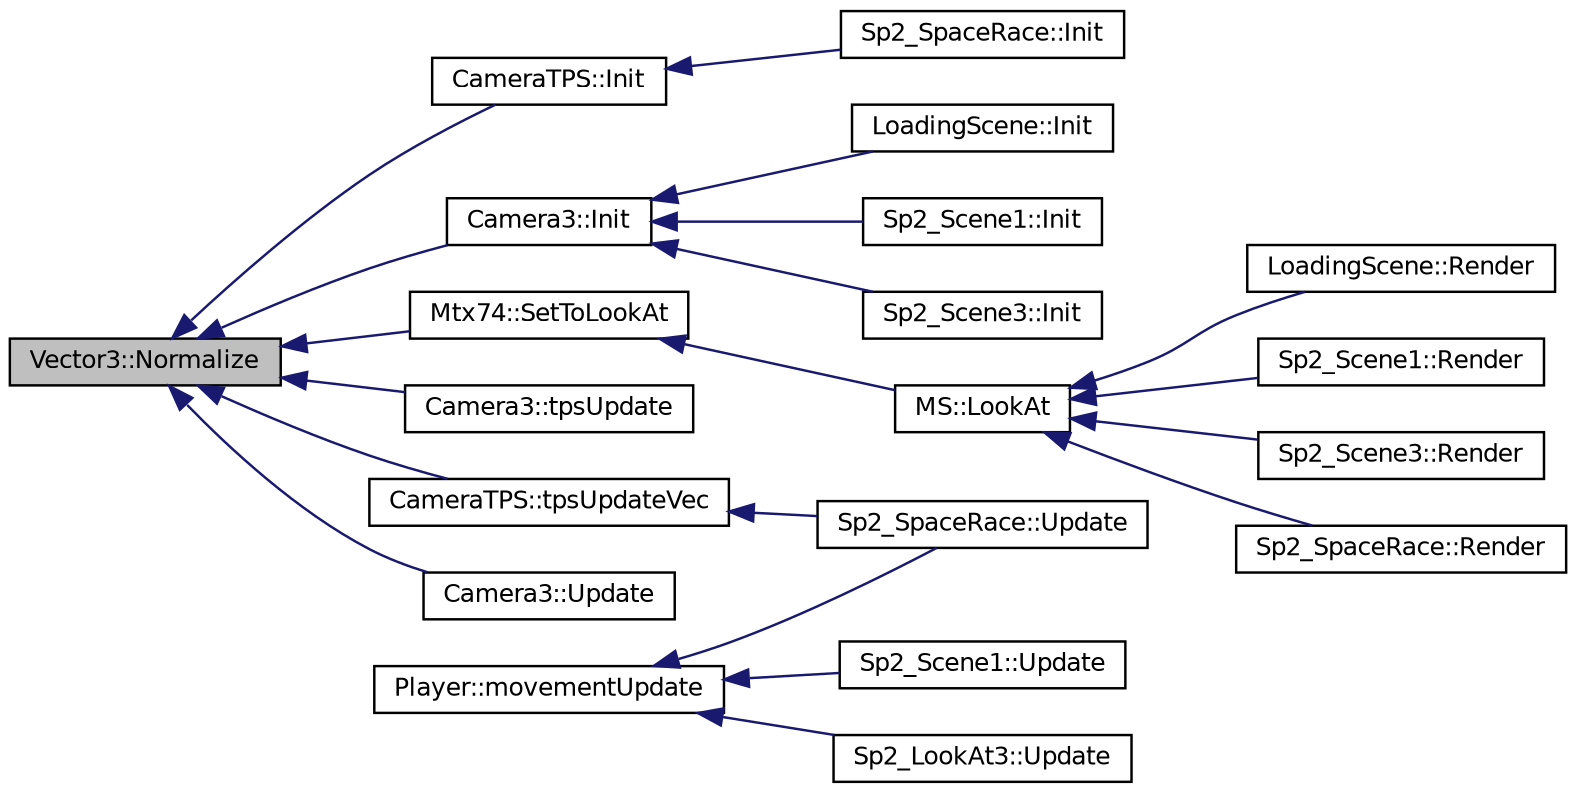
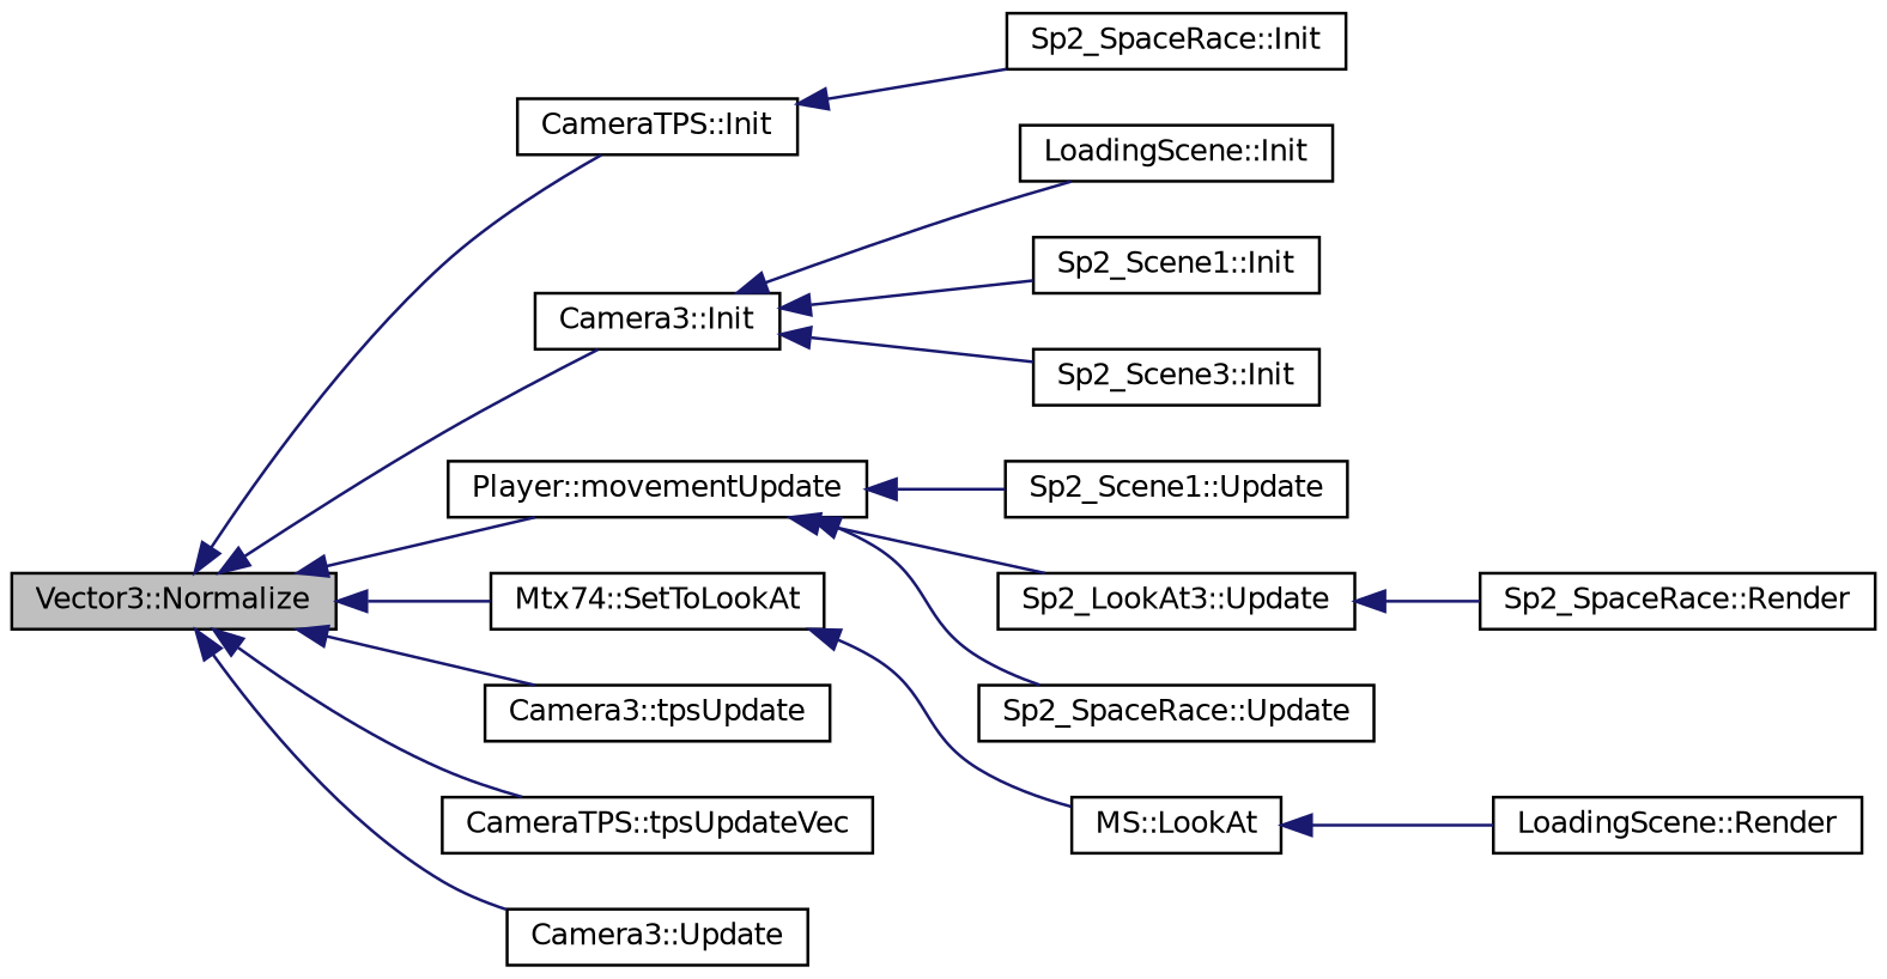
  digraph {
    fontname="DejaVu Sans"
    rankdir=LR
    node [color=black fontname="DejaVu Sans" fontsize=10 shape=record]
    edge [color=midnightblue dir=back fontname="DejaVu Sans" fontsize=10 labelfontname=Helvetica labelfontsize=10 style=solid]
    n1 [fillcolor=grey75 fontcolor=black height=0.2 label="Vector3::Normalize" style=filled width=0.4]
    n2 [height=0.2 label="CameraTPS::Init" width=0.4]
    n3 [height=0.2 label="Camera3::Init" width=0.4]
    n4 [height=0.2 label="Player::movementUpdate" width=0.4]
    n5 [height=0.2 label="Mtx74::SetToLookAt" width=0.4]
    n6 [height=0.2 label="Camera3::tpsUpdate" width=0.4]
    n7 [height=0.2 label="CameraTPS::tpsUpdateVec" width=0.4]
    n8 [height=0.2 label="Camera3::Update" width=0.4]
    n9 [height=0.2 label="Sp2_SpaceRace::Init" width=0.4]
    n10 [height=0.2 label="LoadingScene::Init" width=0.4]
    n11 [height=0.2 label="Sp2_Scene1::Init" width=0.4]
    n12 [height=0.2 label="Sp2_Scene3::Init" width=0.4]
    n13 [height=0.2 label="Sp2_Scene1::Update" width=0.4]
    n14 [height=0.2 label="Sp2_LookAt3::Update" width=0.4]
    n15 [height=0.2 label="Sp2_SpaceRace::Update" width=0.4]
    n16 [height=0.2 label="MS::LookAt" width=0.4]
    n17 [height=0.2 label="LoadingScene::Render" width=0.4]
-   n18 [height=0.2 label="Sp2_Scene1::Render" width=0.4]
-   n19 [height=0.2 label="Sp2_Scene3::Render" width=0.4]
    n20 [height=0.2 label="Sp2_SpaceRace::Render" width=0.4]
    n1 -> n2
    n1 -> n3
+   n1 -> n4
    n1 -> n5
    n1 -> n6
    n1 -> n7
    n1 -> n8
    n2 -> n9
    n3 -> n10
    n3 -> n11
    n3 -> n12
    n4 -> n13
    n4 -> n14
    n4 -> n15
    n5 -> n16
-   n7 -> n15
    n16 -> n17
-   n16 -> n18
-   n16 -> n19
-   n16 -> n20
+   n14 -> n20
  }
